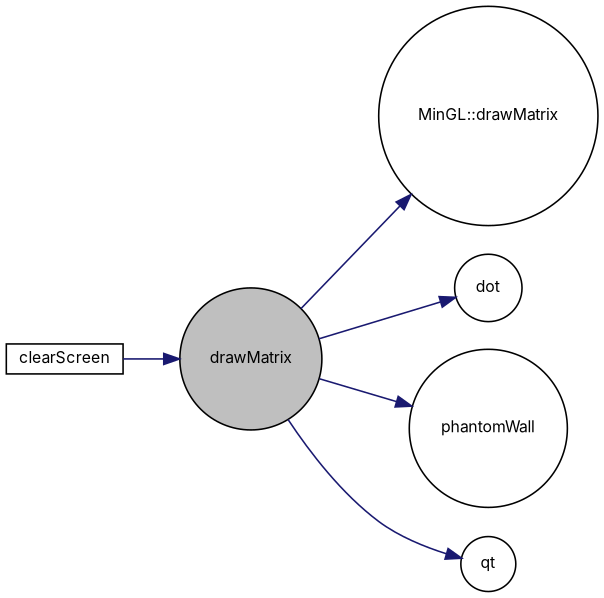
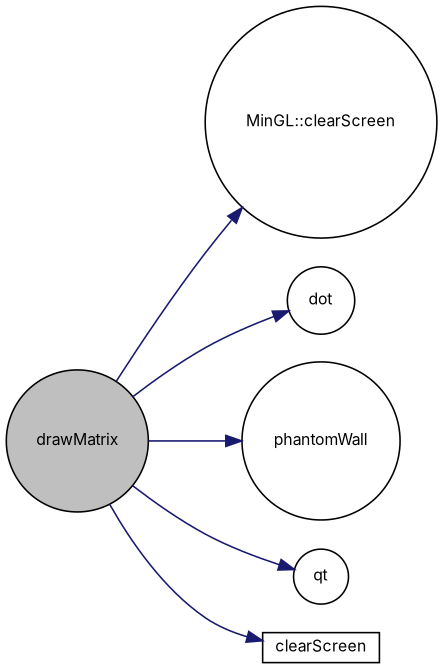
  digraph {
    fontname=Inter
    rankdir=LR
    node [color=black fillcolor=white fontname=Inter fontsize=10 shape=circle style=filled]
    edge [color=midnightblue fontname=Inter fontsize=10 labelfontname=Helvetica labelfontsize=10 style=solid]
    n1 [fillcolor=grey75 fontcolor=black height=0.2 label=drawMatrix width=0.4]
-   n2 [height=0.2 label="MinGL::drawMatrix" width=0.4]
+   n2 [height=0.2 label="MinGL::clearScreen" width=0.4]
    n3 [height=0.2 label=dot width=0.4]
    n4 [height=0.2 label=phantomWall width=0.4]
    n5 [height=0.2 label=qt width=0.4]
    n6 [height=0.2 label=clearScreen shape=box width=0.4]
    n1 -> n2
    n1 -> n3
    n1 -> n4
    n1 -> n5
-   n6 -> n1
+   n1 -> n6
  }
